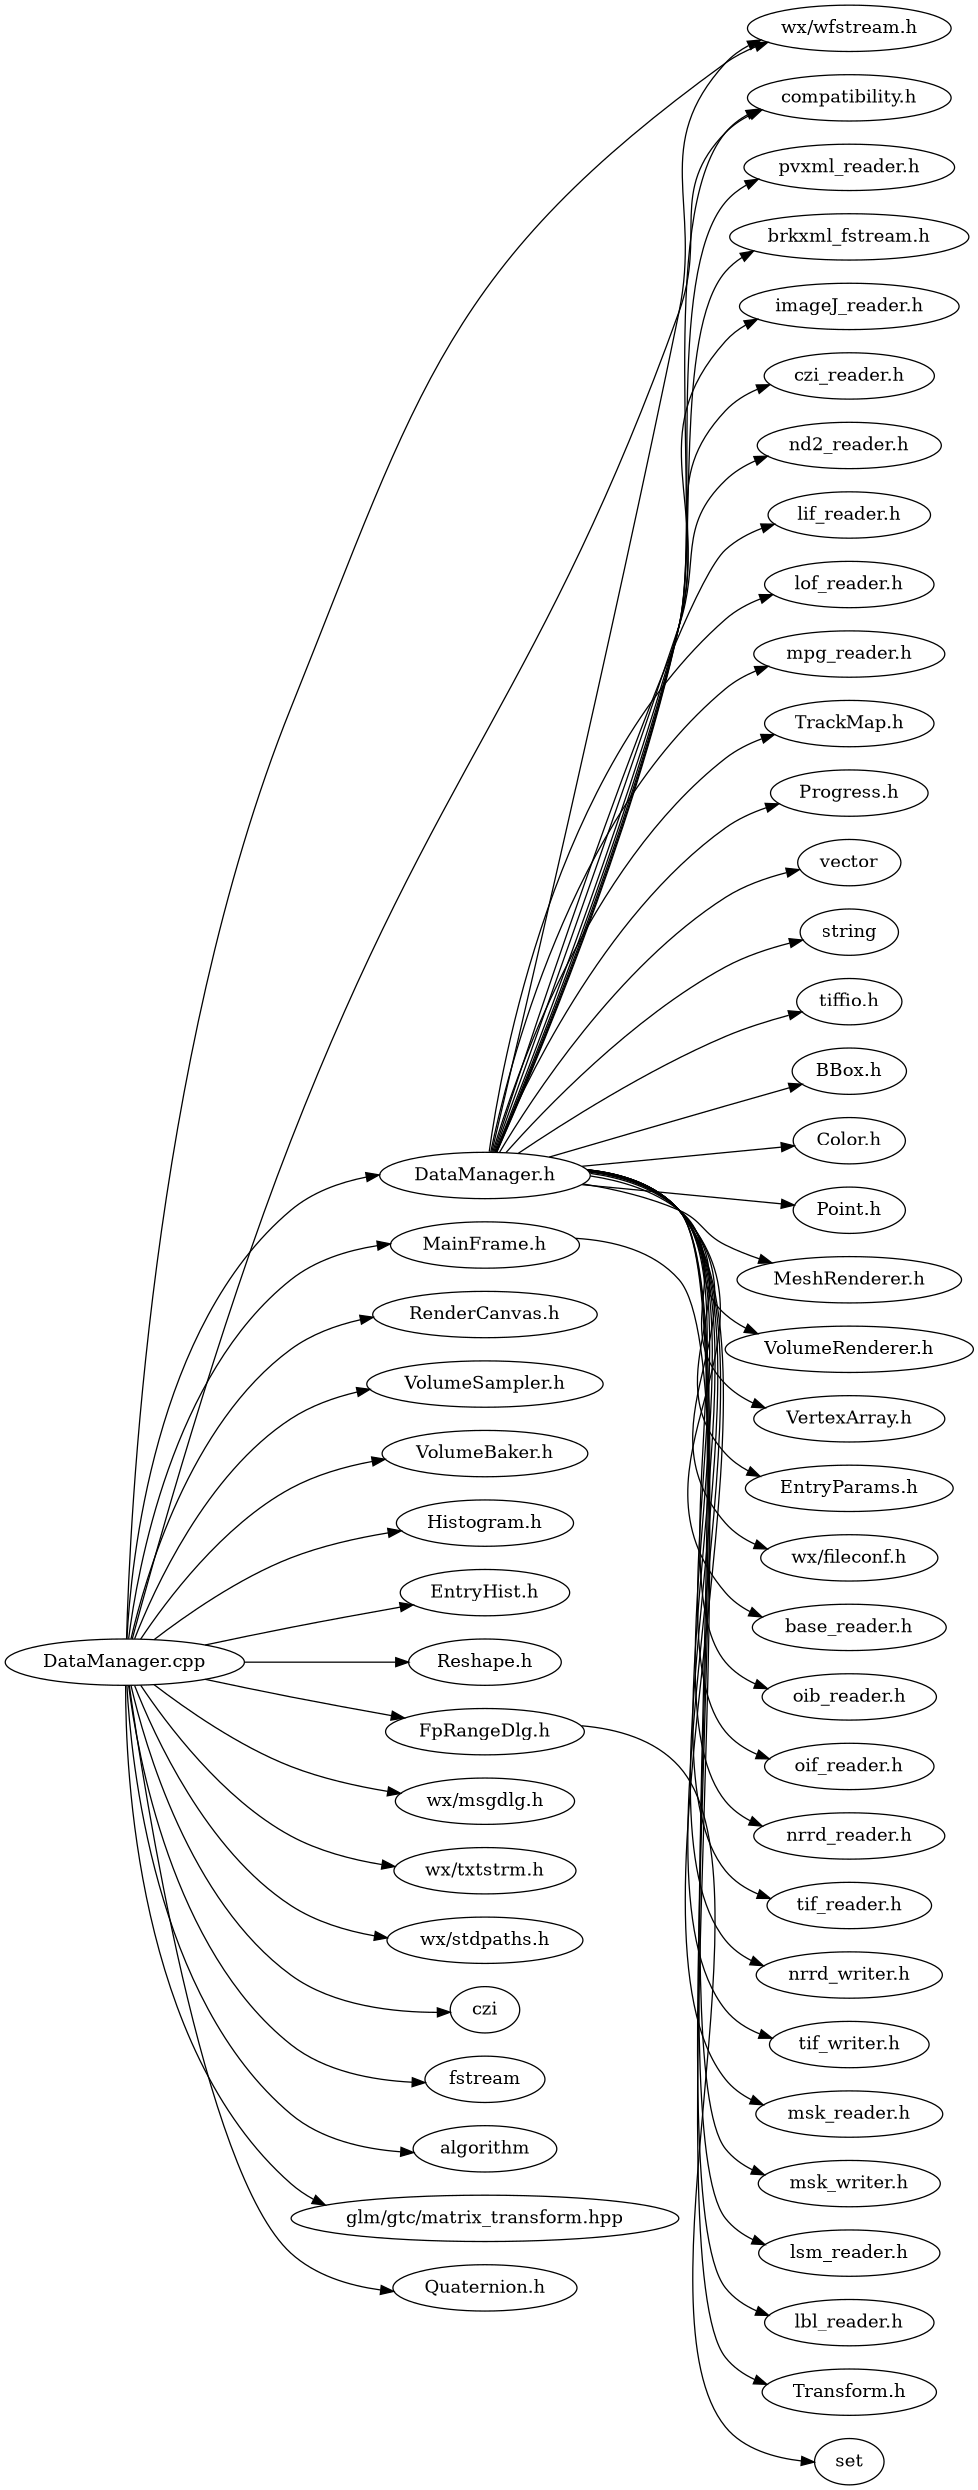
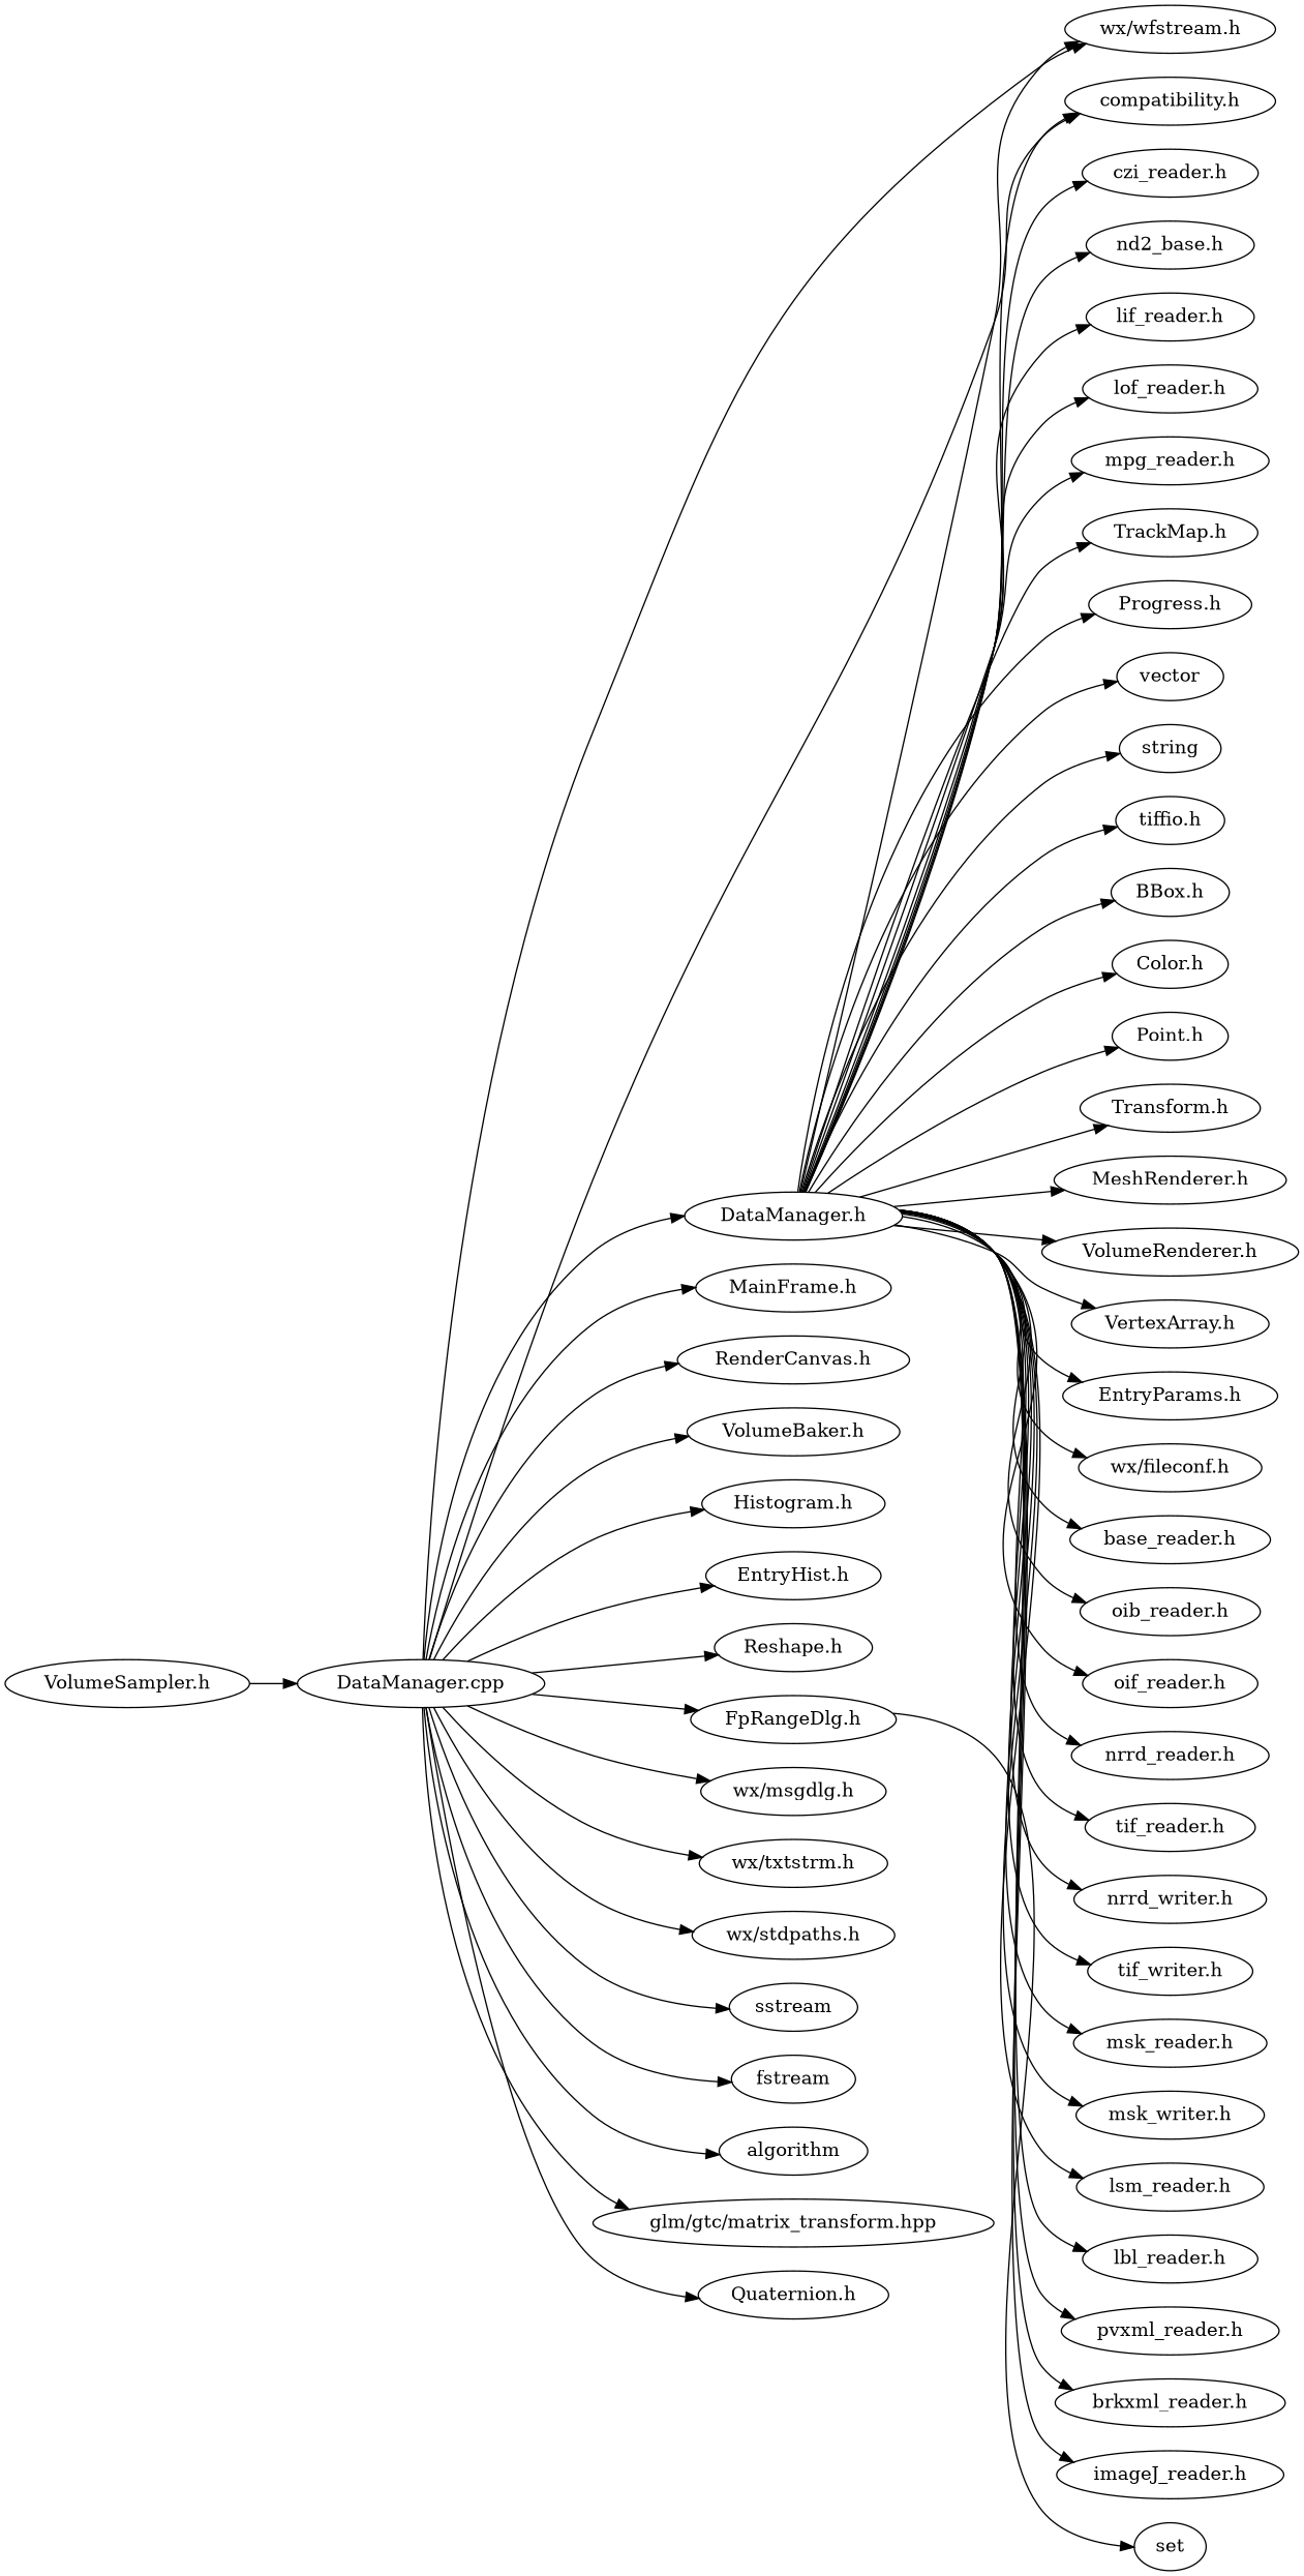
  digraph {
    rankdir=LR
    "DataManager.cpp"
    "DataManager.h"
    "MainFrame.h"
    "RenderCanvas.h"
    "VolumeSampler.h"
    "VolumeBaker.h"
    "Histogram.h"
    "EntryHist.h"
    "Reshape.h"
    "FpRangeDlg.h"
    "wx/msgdlg.h"
    "wx/wfstream.h"
    "wx/txtstrm.h"
    "wx/stdpaths.h"
    "compatibility.h"
-   sstream [label=czi]
+   sstream
    fstream
    algorithm
    "glm/gtc/matrix_transform.hpp"
    "Quaternion.h"
    "tiffio.h"
    "BBox.h"
    "Color.h"
    "Point.h"
    "Transform.h"
    "MeshRenderer.h"
    "VolumeRenderer.h"
    "VertexArray.h"
    "EntryParams.h"
    "wx/fileconf.h"
    "base_reader.h"
    "oib_reader.h"
    "oif_reader.h"
    "nrrd_reader.h"
    "tif_reader.h"
    "nrrd_writer.h"
    "tif_writer.h"
    "msk_reader.h"
    "msk_writer.h"
    "lsm_reader.h"
    "lbl_reader.h"
    "pvxml_reader.h"
-   "brkxml_reader.h" [label="brkxml_fstream.h"]
+   "brkxml_reader.h"
    "imageJ_reader.h"
    "czi_reader.h"
-   "nd2_reader.h"
+   "nd2_reader.h" [label="nd2_base.h"]
    "lif_reader.h"
    "lof_reader.h"
    "mpg_reader.h"
    "TrackMap.h"
    "Progress.h"
    vector
    string
    set
    "DataManager.cpp" -> "DataManager.h"
    "DataManager.cpp" -> "MainFrame.h"
    "DataManager.cpp" -> "RenderCanvas.h"
-   "DataManager.cpp" -> "VolumeSampler.h"
+   "VolumeSampler.h" -> "DataManager.cpp"
    "DataManager.cpp" -> "VolumeBaker.h"
    "DataManager.cpp" -> "Histogram.h"
    "DataManager.cpp" -> "EntryHist.h"
    "DataManager.cpp" -> "Reshape.h"
    "DataManager.cpp" -> "FpRangeDlg.h"
    "DataManager.cpp" -> "wx/msgdlg.h"
    "DataManager.cpp" -> "wx/wfstream.h"
    "DataManager.cpp" -> "wx/txtstrm.h"
    "DataManager.cpp" -> "wx/stdpaths.h"
    "DataManager.cpp" -> "compatibility.h"
    "DataManager.cpp" -> sstream
    "DataManager.cpp" -> fstream
    "DataManager.cpp" -> algorithm
    "DataManager.cpp" -> "glm/gtc/matrix_transform.hpp"
    "DataManager.cpp" -> "Quaternion.h"
    "DataManager.h" -> "wx/wfstream.h"
    "DataManager.h" -> "compatibility.h"
    "DataManager.h" -> "tiffio.h"
    "DataManager.h" -> "BBox.h"
    "DataManager.h" -> "Color.h"
    "DataManager.h" -> "Point.h"
-   "MainFrame.h" -> "Transform.h"
+   "DataManager.h" -> "Transform.h"
    "DataManager.h" -> "MeshRenderer.h"
    "DataManager.h" -> "VolumeRenderer.h"
    "DataManager.h" -> "VertexArray.h"
    "DataManager.h" -> "EntryParams.h"
    "DataManager.h" -> "wx/fileconf.h"
    "DataManager.h" -> "base_reader.h"
    "DataManager.h" -> "oib_reader.h"
    "DataManager.h" -> "oif_reader.h"
    "DataManager.h" -> "nrrd_reader.h"
    "DataManager.h" -> "tif_reader.h"
    "DataManager.h" -> "nrrd_writer.h"
    "DataManager.h" -> "tif_writer.h"
    "DataManager.h" -> "msk_reader.h"
    "DataManager.h" -> "msk_writer.h"
    "DataManager.h" -> "lsm_reader.h"
    "DataManager.h" -> "lbl_reader.h"
    "DataManager.h" -> "pvxml_reader.h"
    "DataManager.h" -> "brkxml_reader.h"
    "DataManager.h" -> "imageJ_reader.h"
    "DataManager.h" -> "czi_reader.h"
    "DataManager.h" -> "nd2_reader.h"
    "DataManager.h" -> "lif_reader.h"
    "DataManager.h" -> "lof_reader.h"
    "DataManager.h" -> "mpg_reader.h"
    "DataManager.h" -> "TrackMap.h"
    "DataManager.h" -> "Progress.h"
    "DataManager.h" -> vector
    "DataManager.h" -> string
    "FpRangeDlg.h" -> set
  }
